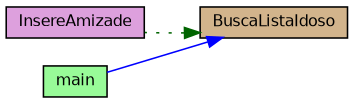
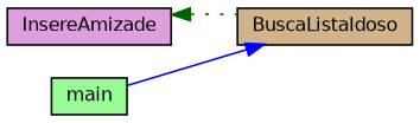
  digraph {
    rankdir=RL
    node [color=black fontname=Helvetica fontsize=10 shape=record style=filled]
    edge [dir=back fontname=Helvetica fontsize=10 labelfontname=Helvetica labelfontsize=10]
    n1 [fillcolor=tan fontcolor=black height=0.2 label=BuscaListaIdoso width=0.4]
    n2 [fillcolor=plum height=0.2 label=InsereAmizade width=0.4]
    n3 [fillcolor=palegreen height=0.2 label=main width=0.4]
-   n1 -> n2 [color=darkgreen style=dotted]
+   n2 -> n1 [color=darkgreen style=dotted]
    n1 -> n3 [color=blue style=solid]
  }
